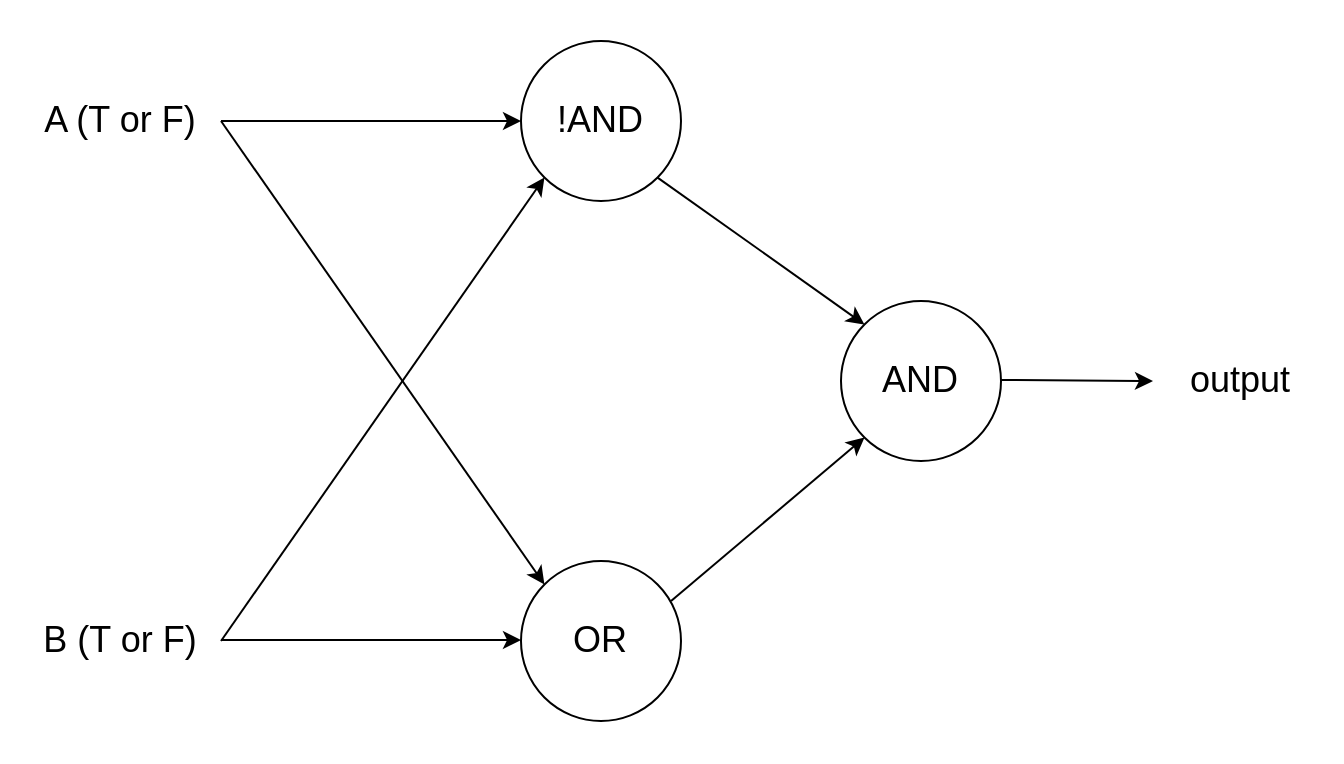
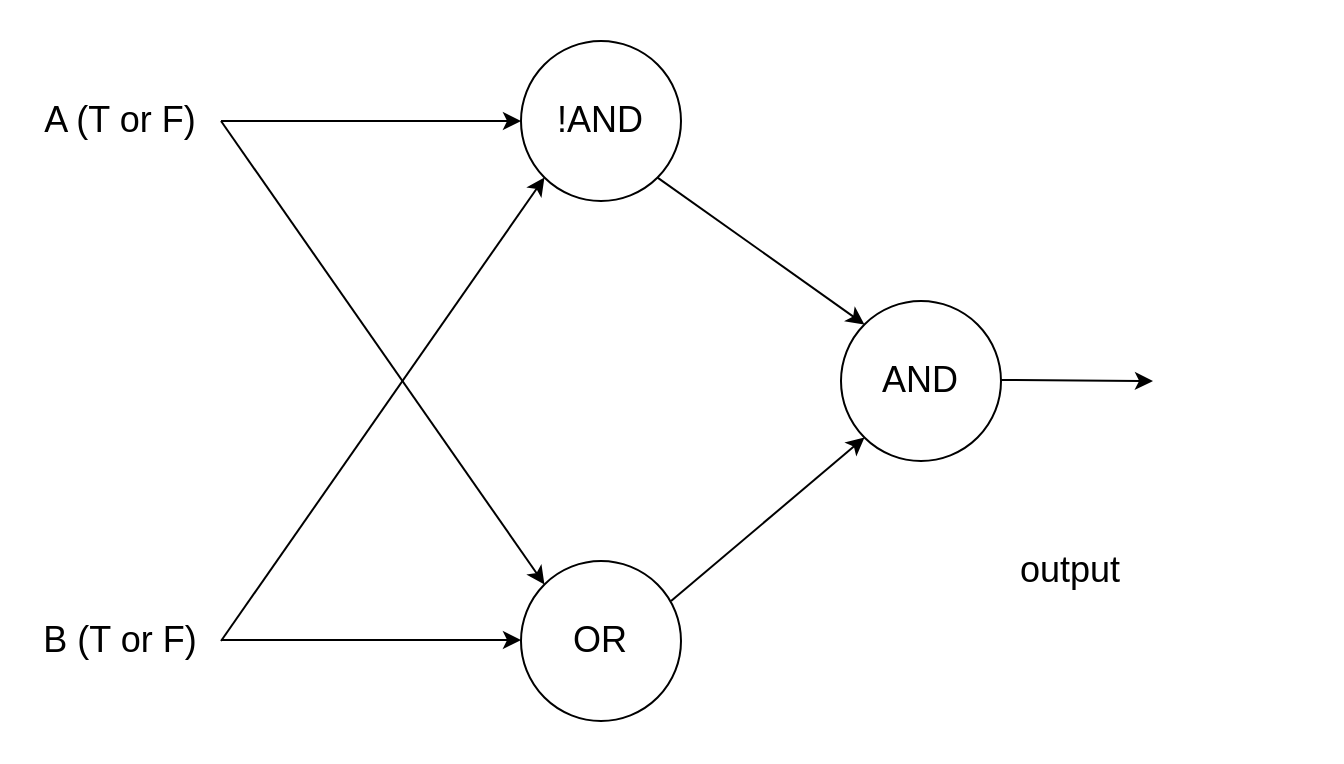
  <mxCell id="0" />
  <mxCell id="1" parent="0" />
  <mxCell id="2" value="" style="ellipse;whiteSpace=wrap;html=1;aspect=fixed;" vertex="1" parent="1"><mxGeometry x="260" y="20" width="80" height="80" as="geometry" /></mxCell>
  <mxCell id="3" value="" style="ellipse;whiteSpace=wrap;html=1;aspect=fixed;" vertex="1" parent="1"><mxGeometry x="260" y="280" width="80" height="80" as="geometry" /></mxCell>
  <mxCell id="4" value="" style="ellipse;whiteSpace=wrap;html=1;aspect=fixed;" vertex="1" parent="1"><mxGeometry x="420" y="150" width="80" height="80" as="geometry" /></mxCell>
  <mxCell id="5" value="" style="endArrow=classic;html=1;rounded=0;" edge="1" parent="1"><mxGeometry width="50" height="50" relative="1" as="geometry"><mxPoint x="110" y="60" as="sourcePoint" /><mxPoint x="260" y="60" as="targetPoint" /></mxGeometry></mxCell>
  <mxCell id="6" value="" style="endArrow=classic;html=1;rounded=0;" edge="1" parent="1"><mxGeometry width="50" height="50" relative="1" as="geometry"><mxPoint x="110" y="319.5" as="sourcePoint" /><mxPoint x="260" y="319.5" as="targetPoint" /><Array as="points"><mxPoint x="180" y="319.5" /></Array></mxGeometry></mxCell>
  <mxCell id="7" value="" style="endArrow=classic;html=1;rounded=0;entryX=0;entryY=0;entryDx=0;entryDy=0;" edge="1" parent="1" target="3"><mxGeometry width="50" height="50" relative="1" as="geometry"><mxPoint x="110" y="60" as="sourcePoint" /><mxPoint x="260" y="110" as="targetPoint" /></mxGeometry></mxCell>
  <mxCell id="8" value="" style="endArrow=classic;html=1;rounded=0;entryX=0;entryY=1;entryDx=0;entryDy=0;" edge="1" parent="1" target="2"><mxGeometry width="50" height="50" relative="1" as="geometry"><mxPoint x="110" y="320" as="sourcePoint" /><mxPoint x="260" y="290" as="targetPoint" /></mxGeometry></mxCell>
  <mxCell id="9" value="" style="endArrow=classic;html=1;rounded=0;exitX=1;exitY=1;exitDx=0;exitDy=0;entryX=0;entryY=0;entryDx=0;entryDy=0;" edge="1" parent="1" source="2" target="4"><mxGeometry width="50" height="50" relative="1" as="geometry"><mxPoint x="350" y="90" as="sourcePoint" /><mxPoint x="500" y="90" as="targetPoint" /></mxGeometry></mxCell>
  <mxCell id="10" value="" style="endArrow=classic;html=1;rounded=0;exitX=0.938;exitY=0.25;exitDx=0;exitDy=0;exitPerimeter=0;entryX=0;entryY=1;entryDx=0;entryDy=0;" edge="1" parent="1" source="3" target="4"><mxGeometry width="50" height="50" relative="1" as="geometry"><mxPoint x="360" y="300" as="sourcePoint" /><mxPoint x="510" y="300" as="targetPoint" /></mxGeometry></mxCell>
  <mxCell id="11" value="" style="endArrow=classic;html=1;rounded=0;" edge="1" parent="1"><mxGeometry width="50" height="50" relative="1" as="geometry"><mxPoint x="500" y="189.5" as="sourcePoint" /><mxPoint x="576" y="190" as="targetPoint" /></mxGeometry></mxCell>
  <mxCell id="12" value="&lt;font style=&quot;font-size: 18px;&quot;&gt;!AND&lt;/font&gt;" style="text;html=1;strokeColor=none;fillColor=none;align=center;verticalAlign=middle;whiteSpace=wrap;rounded=0;" vertex="1" parent="1"><mxGeometry x="270" y="45" width="60" height="30" as="geometry" /></mxCell>
  <mxCell id="13" value="&lt;font style=&quot;font-size: 18px;&quot;&gt;OR&lt;/font&gt;" style="text;html=1;strokeColor=none;fillColor=none;align=center;verticalAlign=middle;whiteSpace=wrap;rounded=0;" vertex="1" parent="1"><mxGeometry x="270" y="305" width="60" height="30" as="geometry" /></mxCell>
  <mxCell id="14" value="&lt;font style=&quot;font-size: 18px;&quot;&gt;AND&lt;/font&gt;" style="text;html=1;strokeColor=none;fillColor=none;align=center;verticalAlign=middle;whiteSpace=wrap;rounded=0;" vertex="1" parent="1"><mxGeometry x="430" y="175" width="60" height="30" as="geometry" /></mxCell>
- <mxCell id="15" value="output" style="text;html=1;strokeColor=none;fillColor=none;align=center;verticalAlign=middle;whiteSpace=wrap;rounded=0;fontSize=18;" vertex="1" parent="1"><mxGeometry x="590" y="175" width="60" height="30" as="geometry" /></mxCell>
+ <mxCell id="15" value="output" style="text;html=1;strokeColor=none;fillColor=none;align=center;verticalAlign=middle;whiteSpace=wrap;rounded=0;fontSize=18;" vertex="1" parent="1"><mxGeometry x="505" y="270" width="60" height="30" as="geometry" /></mxCell>
  <mxCell id="16" value="A (T or F)" style="text;html=1;strokeColor=none;fillColor=none;align=center;verticalAlign=middle;whiteSpace=wrap;rounded=0;fontSize=18;" vertex="1" parent="1"><mxGeometry x="20" y="45" width="80" height="30" as="geometry" /></mxCell>
  <mxCell id="17" value="B (T or F)" style="text;html=1;strokeColor=none;fillColor=none;align=center;verticalAlign=middle;whiteSpace=wrap;rounded=0;fontSize=18;" vertex="1" parent="1"><mxGeometry x="20" y="305" width="80" height="30" as="geometry" /></mxCell>
